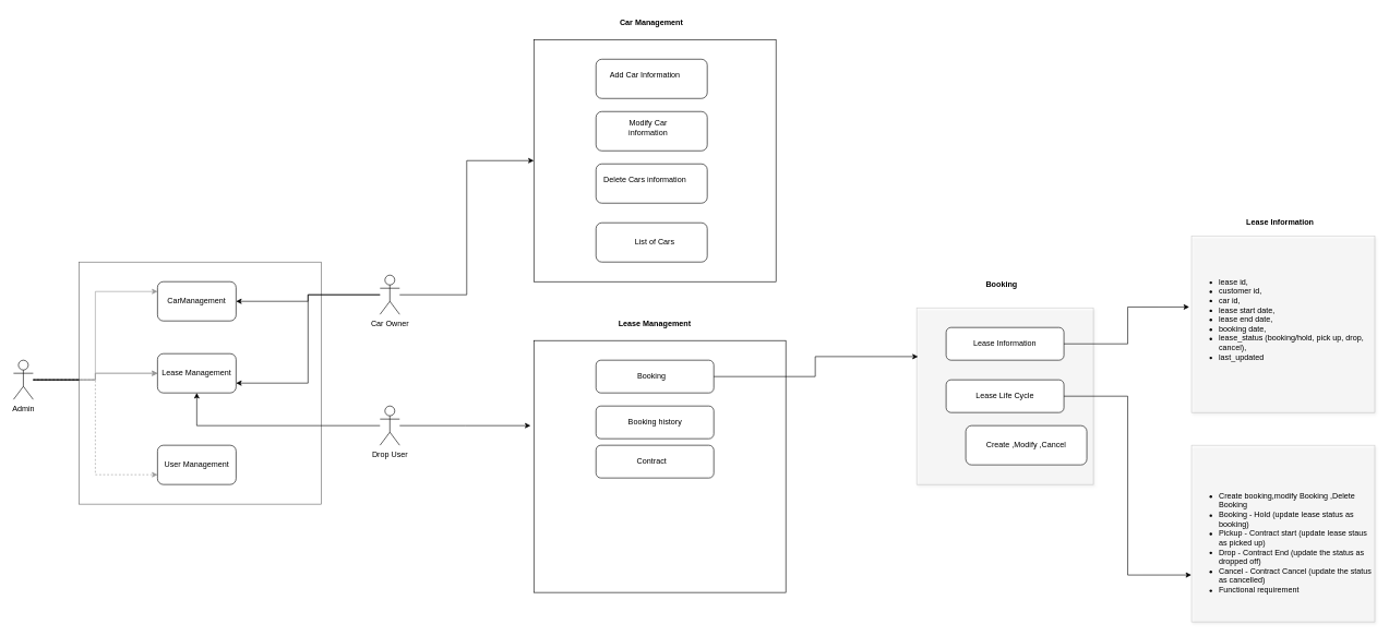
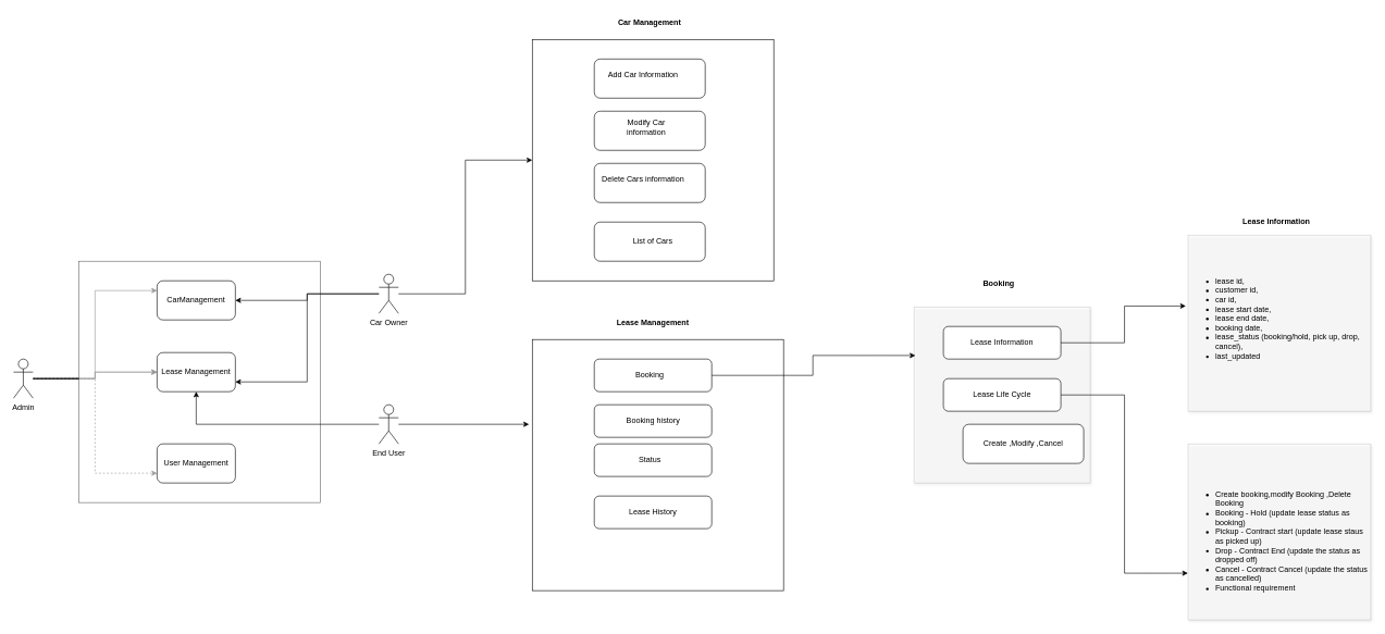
  <mxCell id="0" />
  <mxCell id="1" parent="0" />
  <mxCell id="2" style="edgeStyle=orthogonalEdgeStyle;rounded=0;orthogonalLoop=1;jettySize=auto;html=1;" edge="1" parent="1" source="6" target="9"><mxGeometry relative="1" as="geometry" /></mxCell>
  <mxCell id="3" style="edgeStyle=orthogonalEdgeStyle;rounded=0;orthogonalLoop=1;jettySize=auto;html=1;" edge="1" parent="1" source="6" target="9"><mxGeometry relative="1" as="geometry" /></mxCell>
  <mxCell id="4" style="edgeStyle=orthogonalEdgeStyle;rounded=0;orthogonalLoop=1;jettySize=auto;html=1;entryX=0;entryY=0.25;entryDx=0;entryDy=0;" edge="1" parent="1" source="6" target="8"><mxGeometry relative="1" as="geometry" /></mxCell>
  <mxCell id="5" style="edgeStyle=orthogonalEdgeStyle;rounded=0;orthogonalLoop=1;jettySize=auto;html=1;entryX=0;entryY=0.75;entryDx=0;entryDy=0;dashed=1;" edge="1" parent="1" source="6" target="10"><mxGeometry relative="1" as="geometry" /></mxCell>
  <mxCell id="6" value="Admin" style="shape=umlActor;verticalLabelPosition=bottom;verticalAlign=top;html=1;outlineConnect=0;" vertex="1" parent="1"><mxGeometry x="20" y="550" width="30" height="60" as="geometry" /></mxCell>
  <mxCell id="7" value="" style="whiteSpace=wrap;html=1;aspect=fixed;textShadow=0;opacity=60;" vertex="1" parent="1"><mxGeometry x="120" y="400" width="370" height="370" as="geometry" /></mxCell>
  <mxCell id="8" value="CarManagement" style="rounded=1;whiteSpace=wrap;html=1;" vertex="1" parent="1"><mxGeometry x="240" y="430" width="120" height="60" as="geometry" /></mxCell>
  <mxCell id="9" value="Lease Management" style="rounded=1;whiteSpace=wrap;html=1;" vertex="1" parent="1"><mxGeometry x="240" y="540" width="120" height="60" as="geometry" /></mxCell>
  <mxCell id="10" value="User Management" style="rounded=1;whiteSpace=wrap;html=1;" vertex="1" parent="1"><mxGeometry x="240" y="680" width="120" height="60" as="geometry" /></mxCell>
  <mxCell id="11" style="edgeStyle=orthogonalEdgeStyle;rounded=0;orthogonalLoop=1;jettySize=auto;html=1;" edge="1" parent="1" source="14" target="8"><mxGeometry relative="1" as="geometry" /></mxCell>
  <mxCell id="12" style="edgeStyle=orthogonalEdgeStyle;rounded=0;orthogonalLoop=1;jettySize=auto;html=1;entryX=1;entryY=0.75;entryDx=0;entryDy=0;" edge="1" parent="1" source="14" target="9"><mxGeometry relative="1" as="geometry" /></mxCell>
  <mxCell id="13" style="edgeStyle=orthogonalEdgeStyle;rounded=0;orthogonalLoop=1;jettySize=auto;html=1;" edge="1" parent="1" source="14" target="18"><mxGeometry relative="1" as="geometry" /></mxCell>
  <mxCell id="14" value="Car Owner" style="shape=umlActor;verticalLabelPosition=bottom;verticalAlign=top;html=1;outlineConnect=0;" vertex="1" parent="1"><mxGeometry x="580" y="420" width="30" height="60" as="geometry" /></mxCell>
  <mxCell id="15" style="edgeStyle=orthogonalEdgeStyle;rounded=0;orthogonalLoop=1;jettySize=auto;html=1;" edge="1" parent="1" source="17" target="9"><mxGeometry relative="1" as="geometry" /></mxCell>
  <mxCell id="16" style="edgeStyle=orthogonalEdgeStyle;rounded=0;orthogonalLoop=1;jettySize=auto;html=1;" edge="1" parent="1" source="17"><mxGeometry relative="1" as="geometry"><mxPoint x="810" y="650" as="targetPoint" /></mxGeometry></mxCell>
- <mxCell id="17" value="Drop User" style="shape=umlActor;verticalLabelPosition=bottom;verticalAlign=top;html=1;outlineConnect=0;" vertex="1" parent="1"><mxGeometry x="580" y="620" width="30" height="60" as="geometry" /></mxCell>
+ <mxCell id="17" value="End User" style="shape=umlActor;verticalLabelPosition=bottom;verticalAlign=top;html=1;outlineConnect=0;" vertex="1" parent="1"><mxGeometry x="580" y="620" width="30" height="60" as="geometry" /></mxCell>
  <mxCell id="18" value="" style="whiteSpace=wrap;html=1;aspect=fixed;textOpacity=80;" vertex="1" parent="1"><mxGeometry x="815" y="60" width="370" height="370" as="geometry" /></mxCell>
  <mxCell id="19" value="&lt;b&gt;Car Management&lt;/b&gt;" style="text;html=1;align=center;verticalAlign=middle;whiteSpace=wrap;rounded=0;" vertex="1" parent="1"><mxGeometry x="900" y="20" width="190" height="30" as="geometry" /></mxCell>
  <mxCell id="20" value="" style="rounded=1;whiteSpace=wrap;html=1;" vertex="1" parent="1"><mxGeometry x="910" y="170" width="170" height="60" as="geometry" /></mxCell>
  <mxCell id="21" value="" style="rounded=1;whiteSpace=wrap;html=1;" vertex="1" parent="1"><mxGeometry x="910" y="90" width="170" height="60" as="geometry" /></mxCell>
  <mxCell id="22" value="Add Car Information " style="text;html=1;align=center;verticalAlign=middle;whiteSpace=wrap;rounded=0;" vertex="1" parent="1"><mxGeometry x="930" y="100" width="110" height="30" as="geometry" /></mxCell>
  <mxCell id="23" value="Modify Car information " style="text;html=1;align=center;verticalAlign=middle;whiteSpace=wrap;rounded=0;" vertex="1" parent="1"><mxGeometry x="930" y="180" width="120" height="30" as="geometry" /></mxCell>
  <mxCell id="24" value="" style="rounded=1;whiteSpace=wrap;html=1;" vertex="1" parent="1"><mxGeometry x="910" y="250" width="170" height="60" as="geometry" /></mxCell>
  <mxCell id="25" value="Delete Cars information " style="text;html=1;align=center;verticalAlign=middle;whiteSpace=wrap;rounded=0;" vertex="1" parent="1"><mxGeometry x="920" y="260" width="130" height="30" as="geometry" /></mxCell>
  <mxCell id="26" value="" style="rounded=1;whiteSpace=wrap;html=1;" vertex="1" parent="1"><mxGeometry x="910" y="340" width="170" height="60" as="geometry" /></mxCell>
  <mxCell id="27" value="List of Cars" style="text;html=1;align=center;verticalAlign=middle;whiteSpace=wrap;rounded=0;" vertex="1" parent="1"><mxGeometry x="940" y="355" width="120" height="30" as="geometry" /></mxCell>
  <mxCell id="28" value="" style="whiteSpace=wrap;html=1;aspect=fixed;" vertex="1" parent="1"><mxGeometry x="815" y="520" width="385" height="385" as="geometry" /></mxCell>
  <mxCell id="29" value="&lt;b&gt;Lease Management&lt;/b&gt;" style="text;html=1;align=center;verticalAlign=middle;whiteSpace=wrap;rounded=0;" vertex="1" parent="1"><mxGeometry x="905" y="480" width="190" height="30" as="geometry" /></mxCell>
  <mxCell id="30" value="" style="rounded=1;whiteSpace=wrap;html=1;" vertex="1" parent="1"><mxGeometry x="910" y="550" width="180" height="50" as="geometry" /></mxCell>
  <mxCell id="31" value="Booking " style="text;html=1;align=center;verticalAlign=middle;whiteSpace=wrap;rounded=0;" vertex="1" parent="1"><mxGeometry x="965" y="560" width="60" height="30" as="geometry" /></mxCell>
  <mxCell id="32" value="" style="rounded=1;whiteSpace=wrap;html=1;" vertex="1" parent="1"><mxGeometry x="910" y="620" width="180" height="50" as="geometry" /></mxCell>
  <mxCell id="33" value="Booking history" style="text;html=1;align=center;verticalAlign=middle;whiteSpace=wrap;rounded=0;" vertex="1" parent="1"><mxGeometry x="952.5" y="630" width="95" height="30" as="geometry" /></mxCell>
  <mxCell id="34" value="" style="rounded=1;whiteSpace=wrap;html=1;" vertex="1" parent="1"><mxGeometry x="910" y="680" width="180" height="50" as="geometry" /></mxCell>
- <mxCell id="35" value="Contract" style="text;html=1;align=center;verticalAlign=middle;whiteSpace=wrap;rounded=0;" vertex="1" parent="1"><mxGeometry x="947.5" y="690" width="95" height="30" as="geometry" /></mxCell>
+ <mxCell id="35" value="Status" style="text;html=1;align=center;verticalAlign=middle;whiteSpace=wrap;rounded=0;" vertex="1" parent="1"><mxGeometry x="947.5" y="690" width="95" height="30" as="geometry" /></mxCell>
+ <mxCell id="36" value="Lease History" style="rounded=1;whiteSpace=wrap;html=1;" vertex="1" parent="1"><mxGeometry x="910" y="760" width="180" height="50" as="geometry" /></mxCell>
  <mxCell id="37" value="" style="rounded=0;whiteSpace=wrap;html=1;opacity=20;strokeWidth=1;glass=0;perimeterSpacing=5;shadow=1;" vertex="1" parent="1"><mxGeometry x="1400" y="470" width="270" height="270" as="geometry" /></mxCell>
  <mxCell id="38" value="Lease Information" style="rounded=1;whiteSpace=wrap;html=1;" vertex="1" parent="1"><mxGeometry x="1445" y="500" width="180" height="50" as="geometry" /></mxCell>
  <mxCell id="39" value="Lease Life Cycle" style="rounded=1;whiteSpace=wrap;html=1;" vertex="1" parent="1"><mxGeometry x="1445" y="580" width="180" height="50" as="geometry" /></mxCell>
  <mxCell id="40" value="Create ,Modify ,Cancel" style="rounded=1;whiteSpace=wrap;html=1;" vertex="1" parent="1"><mxGeometry x="1475" y="650" width="185" height="60" as="geometry" /></mxCell>
  <mxCell id="41" style="edgeStyle=orthogonalEdgeStyle;rounded=0;orthogonalLoop=1;jettySize=auto;html=1;entryX=0.025;entryY=0.284;entryDx=0;entryDy=0;entryPerimeter=0;" edge="1" parent="1" source="30" target="37"><mxGeometry relative="1" as="geometry" /></mxCell>
  <mxCell id="42" value="&lt;div align=&quot;left&quot;&gt;&lt;ul&gt;&lt;li&gt;&lt;span style=&quot;white-space:pre-wrap;&quot;&gt;lease id, &lt;/span&gt;&lt;/li&gt;&lt;li&gt;&lt;span style=&quot;white-space:pre-wrap;&quot;&gt;customer id, &lt;/span&gt;&lt;/li&gt;&lt;li&gt;&lt;span style=&quot;white-space:pre-wrap;&quot;&gt;car id, &lt;/span&gt;&lt;/li&gt;&lt;li&gt;&lt;span style=&quot;white-space:pre-wrap;&quot;&gt;lease start date, &lt;/span&gt;&lt;/li&gt;&lt;li&gt;&lt;span style=&quot;white-space:pre-wrap;&quot;&gt;lease end date,&lt;/span&gt;&lt;/li&gt;&lt;li&gt;&lt;span style=&quot;white-space:pre-wrap;&quot;&gt;booking date, &lt;/span&gt;&lt;/li&gt;&lt;li&gt;&lt;span style=&quot;white-space:pre-wrap;&quot;&gt;lease_status (booking/hold, pick up, drop, cancel), &lt;/span&gt;&lt;/li&gt;&lt;li&gt;&lt;span style=&quot;white-space:pre-wrap;&quot;&gt;last_updated&lt;/span&gt;&lt;/li&gt;&lt;/ul&gt;&lt;span style=&quot;white-space:pre-wrap;&quot;&gt;&lt;/span&gt;&lt;br&gt;&lt;span style=&quot;white-space:pre-wrap;&quot;&gt;&lt;/span&gt;&lt;/div&gt;" style="rounded=0;whiteSpace=wrap;html=1;opacity=20;strokeWidth=1;glass=0;perimeterSpacing=5;shadow=1;align=left;" vertex="1" parent="1"><mxGeometry x="1820" y="360" width="280" height="270" as="geometry" /></mxCell>
  <mxCell id="43" value="&lt;span style=&quot;white-space:pre-wrap;&quot;&gt;Lease Information&lt;/span&gt;" style="text;html=1;align=center;verticalAlign=middle;whiteSpace=wrap;rounded=0;fontStyle=1" vertex="1" parent="1"><mxGeometry x="1892.5" y="325" width="125" height="30" as="geometry" /></mxCell>
  <mxCell id="44" value="&lt;b&gt;Booking&lt;/b&gt;" style="text;html=1;align=center;verticalAlign=middle;whiteSpace=wrap;rounded=0;" vertex="1" parent="1"><mxGeometry x="1435" y="420" width="190" height="30" as="geometry" /></mxCell>
  <mxCell id="45" style="edgeStyle=orthogonalEdgeStyle;rounded=0;orthogonalLoop=1;jettySize=auto;html=1;entryX=0.005;entryY=0.406;entryDx=0;entryDy=0;entryPerimeter=0;" edge="1" parent="1" source="38" target="42"><mxGeometry relative="1" as="geometry" /></mxCell>
  <mxCell id="46" value="&lt;span style=&quot;white-space:pre-wrap;&quot;&gt;&lt;br&gt;&lt;br&gt;&lt;/span&gt;&lt;div align=&quot;left&quot;&gt;&lt;ul&gt;&lt;li&gt;&lt;span style=&quot;white-space:pre-wrap;&quot;&gt;Create booking,modify Booking ,Delete Booking&lt;/span&gt;&lt;/li&gt;&lt;li&gt;&lt;span style=&quot;white-space:pre-wrap;&quot;&gt;Booking - Hold (update lease status as booking) &lt;/span&gt;&lt;/li&gt;&lt;li&gt;&lt;span style=&quot;white-space:pre-wrap;&quot;&gt;Pickup - Contract start (update lease staus as picked up)&lt;/span&gt;&lt;/li&gt;&lt;li&gt;&lt;span style=&quot;white-space:pre-wrap;&quot;&gt;Drop - Contract End (update the status as dropped off)&lt;/span&gt;&lt;/li&gt;&lt;li&gt;&lt;span style=&quot;white-space:pre-wrap;&quot;&gt;Cancel - Contract Cancel (update the status as cancelled)&lt;/span&gt;&lt;/li&gt;&lt;li&gt;&lt;span style=&quot;white-space:pre-wrap;&quot;&gt;Functional requirement&lt;/span&gt;&lt;/li&gt;&lt;/ul&gt;&lt;/div&gt;" style="rounded=0;whiteSpace=wrap;html=1;opacity=20;strokeWidth=1;glass=0;perimeterSpacing=5;shadow=1;align=left;" vertex="1" parent="1"><mxGeometry x="1820" y="680" width="280" height="270" as="geometry" /></mxCell>
  <mxCell id="47" style="edgeStyle=orthogonalEdgeStyle;rounded=0;orthogonalLoop=1;jettySize=auto;html=1;entryX=0.016;entryY=0.726;entryDx=0;entryDy=0;entryPerimeter=0;" edge="1" parent="1" source="39" target="46"><mxGeometry relative="1" as="geometry" /></mxCell>
